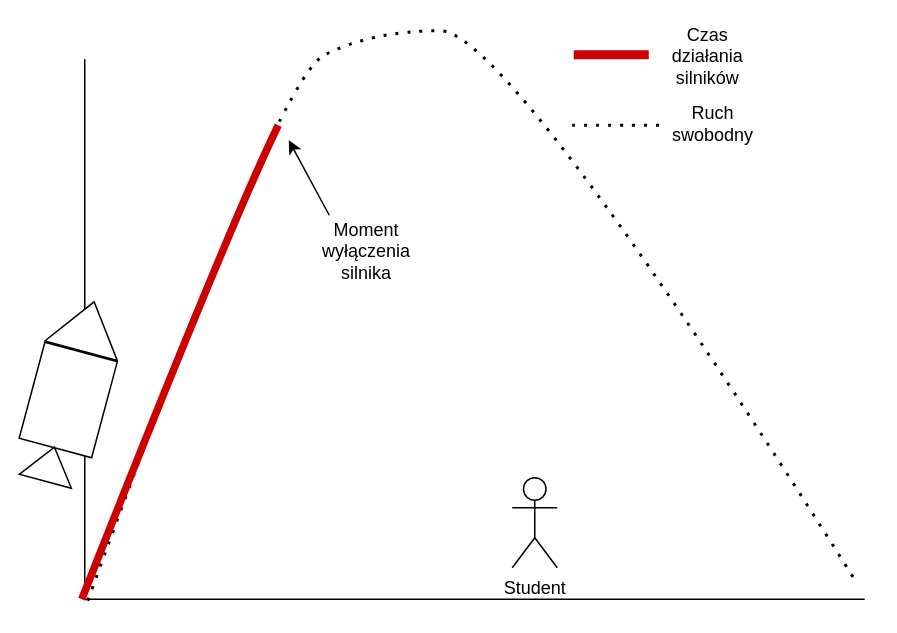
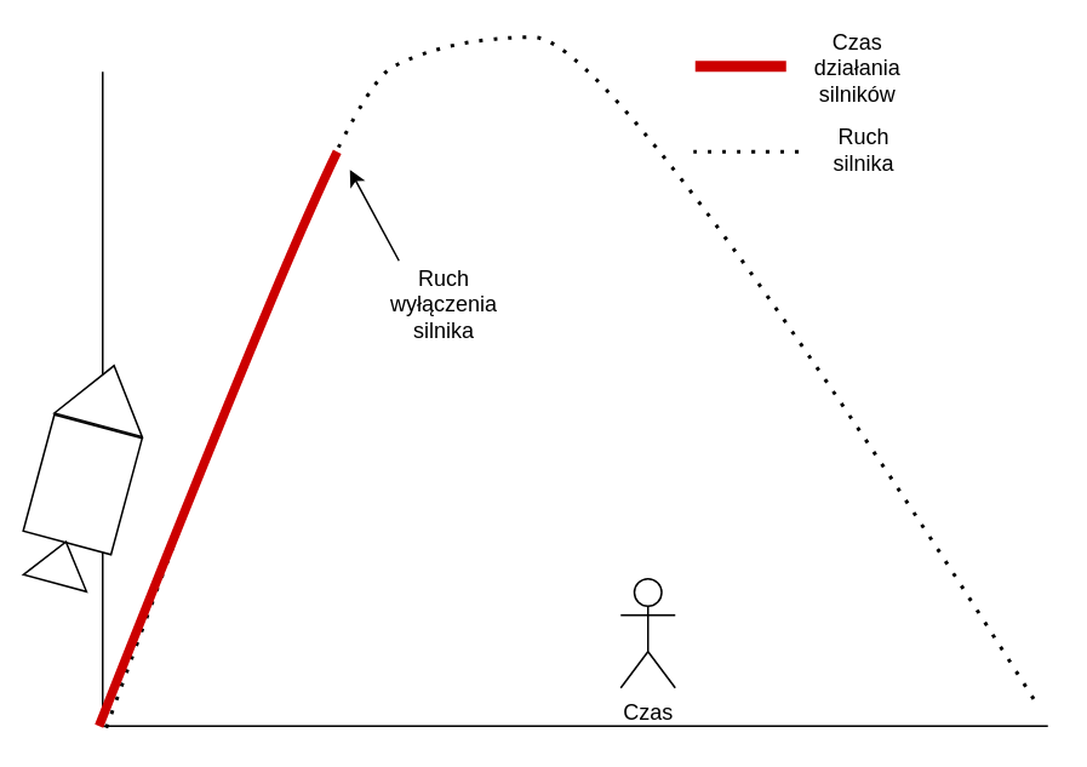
  <mxCell id="0" />
  <mxCell id="1" parent="0" />
- <mxCell id="2" value="Student" style="shape=umlActor;verticalLabelPosition=bottom;verticalAlign=top;html=1;outlineConnect=0;" vertex="1" parent="1"><mxGeometry x="341" y="318" width="30" height="60" as="geometry" /></mxCell>
+ <mxCell id="2" value="Czas" style="shape=umlActor;verticalLabelPosition=bottom;verticalAlign=top;html=1;outlineConnect=0;" vertex="1" parent="1"><mxGeometry x="341" y="318" width="30" height="60" as="geometry" /></mxCell>
  <mxCell id="3" value="" style="endArrow=none;html=1;rounded=0;" edge="1" parent="1"><mxGeometry width="50" height="50" relative="1" as="geometry"><mxPoint x="56" y="399" as="sourcePoint" /><mxPoint x="56" y="39" as="targetPoint" /></mxGeometry></mxCell>
  <mxCell id="4" value="" style="endArrow=none;html=1;rounded=0;" edge="1" parent="1"><mxGeometry width="50" height="50" relative="1" as="geometry"><mxPoint x="56" y="399" as="sourcePoint" /><mxPoint x="576" y="399" as="targetPoint" /></mxGeometry></mxCell>
  <mxCell id="5" value="" style="endArrow=none;dashed=1;html=1;dashPattern=1 3;strokeWidth=2;strokeColor=default;curved=1;" edge="1" parent="1"><mxGeometry width="50" height="50" relative="1" as="geometry"><mxPoint x="58" y="400" as="sourcePoint" /><mxPoint x="570" y="387" as="targetPoint" /><Array as="points"><mxPoint x="184" y="52" /><mxPoint x="248" y="20" /><mxPoint x="338" y="20" /></Array></mxGeometry></mxCell>
  <mxCell id="6" value="" style="endArrow=none;html=1;strokeColor=#CC0000;curved=1;fillColor=#f8cecc;strokeWidth=5;" edge="1" parent="1"><mxGeometry width="50" height="50" relative="1" as="geometry"><mxPoint x="54" y="399" as="sourcePoint" /><mxPoint x="185" y="83" as="targetPoint" /><Array as="points"><mxPoint x="152" y="151" /></Array></mxGeometry></mxCell>
  <mxCell id="7" value="" style="group;rotation=15;" vertex="1" connectable="0" parent="1"><mxGeometry x="26" y="186" width="50" height="144.36" as="geometry" /></mxCell>
  <mxCell id="8" value="" style="triangle;whiteSpace=wrap;html=1;rotation=-75;" vertex="1" parent="7"><mxGeometry x="15" y="6" width="33.75" height="50" as="geometry" /></mxCell>
  <mxCell id="9" value="" style="rounded=0;whiteSpace=wrap;html=1;rotation=15;" vertex="1" parent="7"><mxGeometry x="-6" y="47" width="50" height="66.316" as="geometry" /></mxCell>
  <mxCell id="10" value="" style="triangle;whiteSpace=wrap;html=1;rotation=-75;" vertex="1" parent="7"><mxGeometry x="-5" y="105" width="23.5" height="36" as="geometry" /></mxCell>
- <mxCell id="11" value="Moment wyłączenia silnika" style="text;html=1;strokeColor=none;fillColor=none;align=center;verticalAlign=middle;whiteSpace=wrap;rounded=0;" vertex="1" parent="1"><mxGeometry x="214" y="152" width="60" height="30" as="geometry" /></mxCell>
+ <mxCell id="11" value="Ruch wyłączenia silnika" style="text;html=1;strokeColor=none;fillColor=none;align=center;verticalAlign=middle;whiteSpace=wrap;rounded=0;" vertex="1" parent="1"><mxGeometry x="214" y="152" width="60" height="30" as="geometry" /></mxCell>
  <mxCell id="12" value="" style="endArrow=classic;html=1;strokeColor=#000000;strokeWidth=1;curved=1;" edge="1" parent="1"><mxGeometry width="50" height="50" relative="1" as="geometry"><mxPoint x="219" y="143" as="sourcePoint" /><mxPoint x="192" y="93" as="targetPoint" /></mxGeometry></mxCell>
  <mxCell id="13" value="" style="endArrow=none;html=1;strokeColor=#CC0000;strokeWidth=6;curved=1;" edge="1" parent="1"><mxGeometry width="50" height="50" relative="1" as="geometry"><mxPoint x="382" y="36" as="sourcePoint" /><mxPoint x="432" y="36" as="targetPoint" /></mxGeometry></mxCell>
  <mxCell id="14" value="Czas działania silników" style="text;html=1;strokeColor=none;fillColor=none;align=center;verticalAlign=middle;whiteSpace=wrap;rounded=0;" vertex="1" parent="1"><mxGeometry x="434" y="22" width="75" height="30" as="geometry" /></mxCell>
  <mxCell id="15" value="" style="endArrow=none;dashed=1;html=1;dashPattern=1 3;strokeWidth=2;curved=1;" edge="1" parent="1"><mxGeometry width="50" height="50" relative="1" as="geometry"><mxPoint x="381" y="83" as="sourcePoint" /><mxPoint x="441" y="83" as="targetPoint" /></mxGeometry></mxCell>
- <mxCell id="16" value="Ruch swobodny" style="text;html=1;strokeColor=none;fillColor=none;align=center;verticalAlign=middle;whiteSpace=wrap;rounded=0;" vertex="1" parent="1"><mxGeometry x="445" y="67" width="60" height="30" as="geometry" /></mxCell>
+ <mxCell id="16" value="Ruch silnika" style="text;html=1;strokeColor=none;fillColor=none;align=center;verticalAlign=middle;whiteSpace=wrap;rounded=0;" vertex="1" parent="1"><mxGeometry x="445" y="67" width="60" height="30" as="geometry" /></mxCell>
